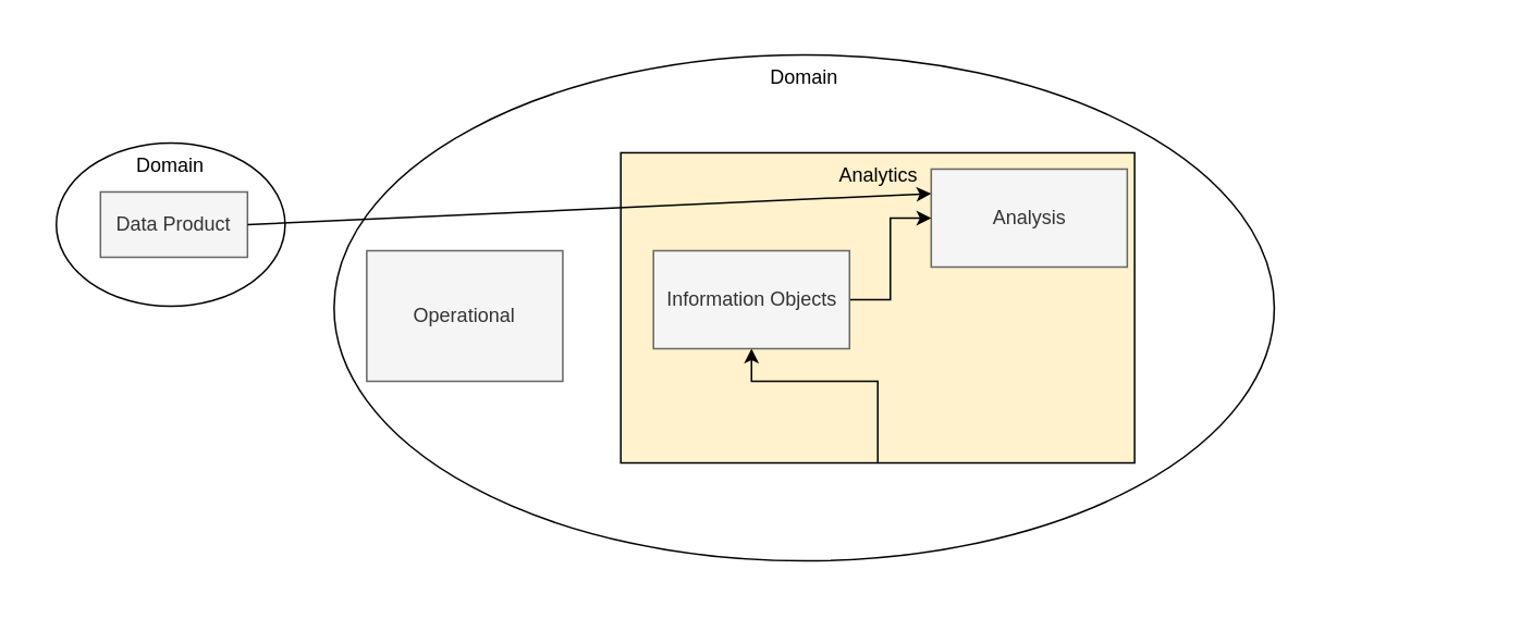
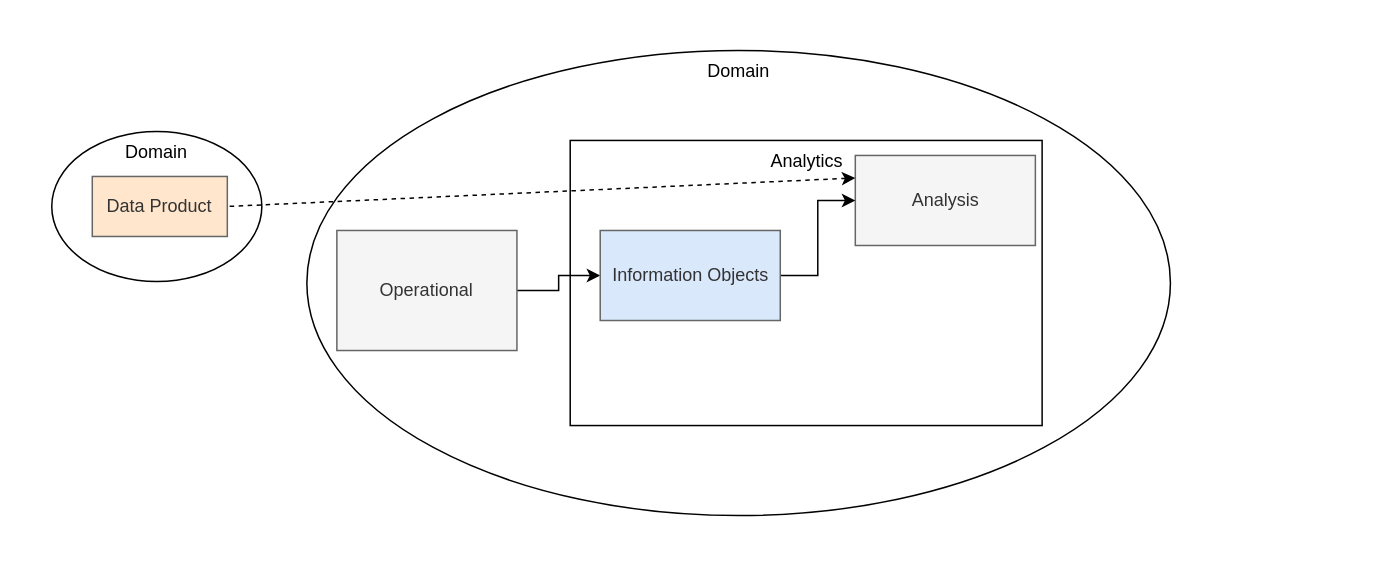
  <mxCell id="0" />
  <mxCell id="1" parent="0" />
  <mxCell id="2" value="Domain" style="ellipse;whiteSpace=wrap;html=1;verticalAlign=top;" parent="1" vertex="1"><mxGeometry x="204" y="33" width="575.5" height="310" as="geometry" /></mxCell>
- <mxCell id="3" value="Analytics" style="rounded=0;whiteSpace=wrap;html=1;verticalAlign=top;fillColor=#fff2cc;" parent="1" vertex="1"><mxGeometry x="379.5" y="93" width="314.5" height="190" as="geometry" /></mxCell>
+ <mxCell id="3" value="Analytics" style="rounded=0;whiteSpace=wrap;html=1;verticalAlign=top;" parent="1" vertex="1"><mxGeometry x="379.5" y="93" width="314.5" height="190" as="geometry" /></mxCell>
  <mxCell id="4" value="Analysis" style="rounded=0;whiteSpace=wrap;html=1;fillColor=#f5f5f5;fontColor=#333333;strokeColor=#666666;" parent="1" vertex="1"><mxGeometry x="569.5" y="103" width="120" height="60" as="geometry" /></mxCell>
  <mxCell id="5" style="edgeStyle=orthogonalEdgeStyle;rounded=0;orthogonalLoop=1;jettySize=auto;html=1;exitX=1;exitY=0.5;exitDx=0;exitDy=0;" parent="1" source="7" target="4" edge="1"><mxGeometry relative="1" as="geometry" /></mxCell>
- <mxCell id="6" value="" style="edgeStyle=orthogonalEdgeStyle;rounded=0;orthogonalLoop=1;jettySize=auto;html=1;startArrow=classic;startFill=1;endArrow=none;endFill=0;" parent="1" source="7" target="3" edge="1"><mxGeometry relative="1" as="geometry" /></mxCell>
- <mxCell id="7" value="Information Objects" style="rounded=0;whiteSpace=wrap;html=1;fillColor=#f5f5f5;fontColor=#333333;strokeColor=#666666;" parent="1" vertex="1"><mxGeometry x="399.5" y="153" width="120" height="60" as="geometry" /></mxCell>
+ <mxCell id="6" value="" style="edgeStyle=orthogonalEdgeStyle;rounded=0;orthogonalLoop=1;jettySize=auto;html=1;startArrow=classic;startFill=1;endArrow=none;endFill=0;" parent="1" source="7" target="8" edge="1"><mxGeometry relative="1" as="geometry" /></mxCell>
+ <mxCell id="7" value="Information Objects" style="rounded=0;whiteSpace=wrap;html=1;fillColor=#dae8fc;fontColor=#333333;strokeColor=#666666;" parent="1" vertex="1"><mxGeometry x="399.5" y="153" width="120" height="60" as="geometry" /></mxCell>
  <mxCell id="8" value="Operational" style="rounded=0;whiteSpace=wrap;html=1;fillColor=#f5f5f5;fontColor=#333333;strokeColor=#666666;" parent="1" vertex="1"><mxGeometry x="224" y="153" width="120" height="80" as="geometry" /></mxCell>
  <mxCell id="9" value="Domain" style="ellipse;whiteSpace=wrap;html=1;verticalAlign=top;" parent="1" vertex="1"><mxGeometry x="34" y="87" width="140" height="100" as="geometry" /></mxCell>
- <mxCell id="10" value="Data Product" style="rounded=0;whiteSpace=wrap;html=1;fillColor=#f5f5f5;fontColor=#333333;strokeColor=#666666;" parent="1" vertex="1"><mxGeometry x="61" y="117" width="90" height="40" as="geometry" /></mxCell>
- <mxCell id="11" style="rounded=0;orthogonalLoop=1;jettySize=auto;html=1;startArrow=classic;startFill=1;endArrow=none;endFill=0;exitX=0;exitY=0.25;exitDx=0;exitDy=0;entryX=1;entryY=0.5;entryDx=0;entryDy=0;" parent="1" source="4" target="10" edge="1"><mxGeometry relative="1" as="geometry"><mxPoint x="569.5" y="258" as="sourcePoint" /><mxPoint x="194" y="138" as="targetPoint" /></mxGeometry></mxCell>
+ <mxCell id="10" value="Data Product" style="rounded=0;whiteSpace=wrap;html=1;fillColor=#ffe6cc;fontColor=#333333;strokeColor=#666666;" parent="1" vertex="1"><mxGeometry x="61" y="117" width="90" height="40" as="geometry" /></mxCell>
+ <mxCell id="11" style="rounded=0;orthogonalLoop=1;jettySize=auto;html=1;startArrow=classic;startFill=1;endArrow=none;endFill=0;exitX=0;exitY=0.25;exitDx=0;exitDy=0;entryX=1;entryY=0.5;entryDx=0;entryDy=0;dashed=1;" parent="1" source="4" target="10" edge="1"><mxGeometry relative="1" as="geometry"><mxPoint x="569.5" y="258" as="sourcePoint" /><mxPoint x="194" y="138" as="targetPoint" /></mxGeometry></mxCell>
  <mxCell id="12" value="" style="rounded=0;whiteSpace=wrap;html=1;fillColor=none;strokeColor=none;" vertex="1" parent="1"><mxGeometry x="20" y="20" width="889" height="337" as="geometry" /></mxCell>
